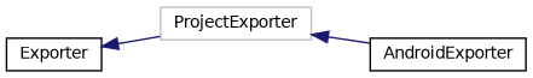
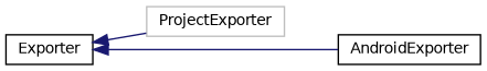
  digraph {
    rankdir=LR
    node [color=black fillcolor=white fontname=Helvetica fontsize=10 shape=record style=filled]
    edge [color=midnightblue dir=back fontname=Helvetica fontsize=10 labelfontname=Helvetica labelfontsize=10 style=solid]
    n1 [color=grey75 height=0.2 label=ProjectExporter width=0.4]
    n2 [height=0.2 label=AndroidExporter width=0.4]
    n3 [height=0.2 label=Exporter width=0.4]
-   n1 -> n2
+   n3 -> n2
    n3 -> n1
  }
